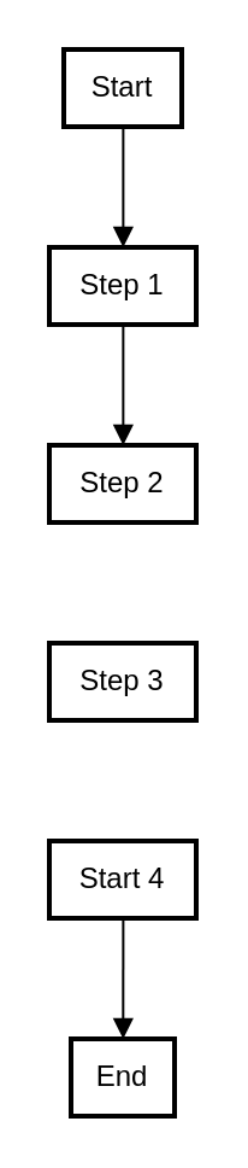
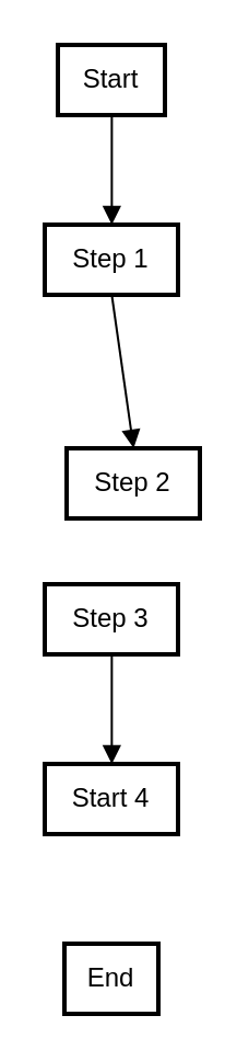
  <mxCell id="0" />
  <mxCell id="1" parent="0" />
  <mxCell id="2" value="Start" style="whiteSpace=wrap;strokeWidth=2;" vertex="1" parent="1"><mxGeometry x="26" width="49" height="32" as="geometry" y="20" /></mxCell>
  <mxCell id="3" value="Step 1" style="whiteSpace=wrap;strokeWidth=2;" vertex="1" parent="1"><mxGeometry y="102" width="61" height="32" as="geometry" x="20" /></mxCell>
- <mxCell id="4" value="Step 2" style="whiteSpace=wrap;strokeWidth=2;" vertex="1" parent="1"><mxGeometry y="184" width="61" height="32" as="geometry" x="20" /></mxCell>
+ <mxCell id="4" value="Step 2" style="whiteSpace=wrap;strokeWidth=2;" vertex="1" parent="1"><mxGeometry x="30" y="204" width="61" height="32" as="geometry" /></mxCell>
  <mxCell id="5" value="Step 3" style="whiteSpace=wrap;strokeWidth=2;" vertex="1" parent="1"><mxGeometry y="266" width="61" height="32" as="geometry" x="20" /></mxCell>
  <mxCell id="6" value="Start 4" style="whiteSpace=wrap;strokeWidth=2;" vertex="1" parent="1"><mxGeometry y="348" width="61" height="32" as="geometry" x="20" /></mxCell>
  <mxCell id="7" value="End" style="whiteSpace=wrap;strokeWidth=2;" vertex="1" parent="1"><mxGeometry x="29" y="430" width="43" height="32" as="geometry" /></mxCell>
  <mxCell id="8" value="" style="curved=1;startArrow=none;endArrow=block;exitX=0.504;exitY=1;entryX=0.503;entryY=0;" edge="1" parent="1" source="2" target="3"><mxGeometry relative="1" as="geometry"><Array as="points" /></mxGeometry></mxCell>
  <mxCell id="9" value="" style="curved=1;startArrow=none;endArrow=block;exitX=0.503;exitY=1;entryX=0.503;entryY=0;" edge="1" parent="1" source="3" target="4"><mxGeometry relative="1" as="geometry"><Array as="points" /></mxGeometry></mxCell>
- <mxCell id="11" value="" style="curved=1;startArrow=none;endArrow=block;exitX=0.503;exitY=1;entryX=0.504;entryY=0;" edge="1" parent="1" source="6" target="7"><mxGeometry relative="1" as="geometry"><Array as="points" /></mxGeometry></mxCell>
+ <mxCell id="10" value="" style="curved=1;startArrow=none;endArrow=block;exitX=0.503;exitY=1;entryX=0.503;entryY=0;" edge="1" parent="1" source="5" target="6"><mxGeometry relative="1" as="geometry"><Array as="points" /></mxGeometry></mxCell>
